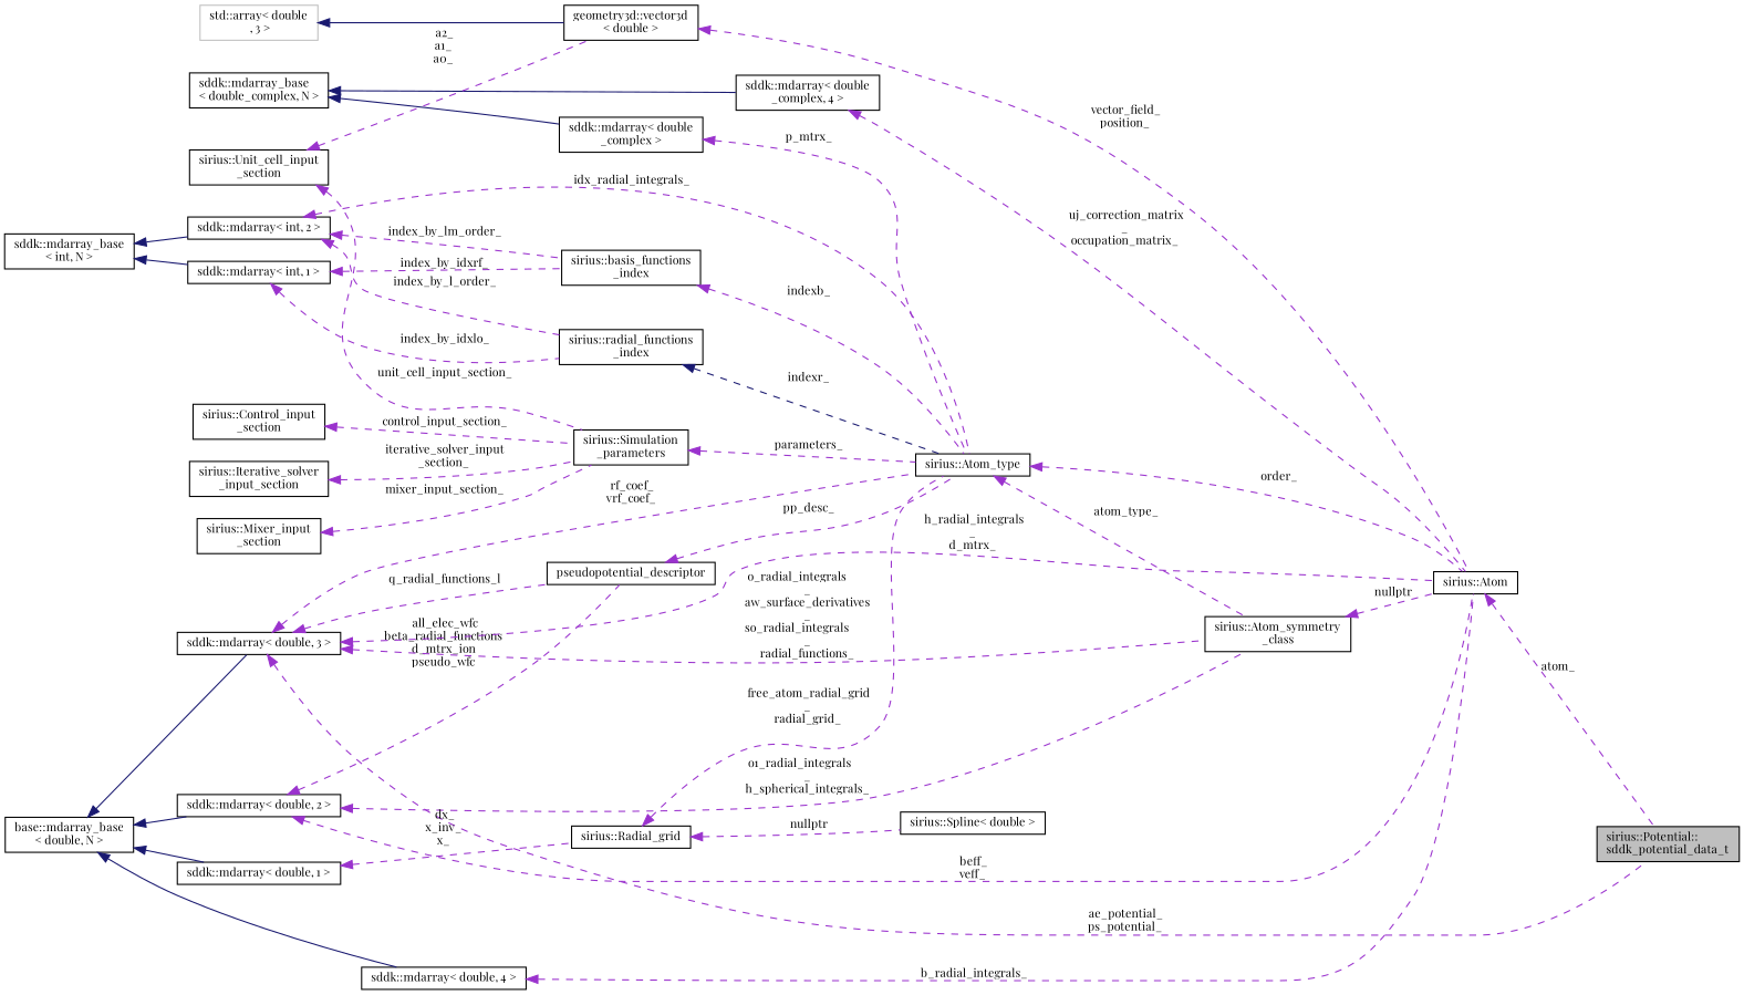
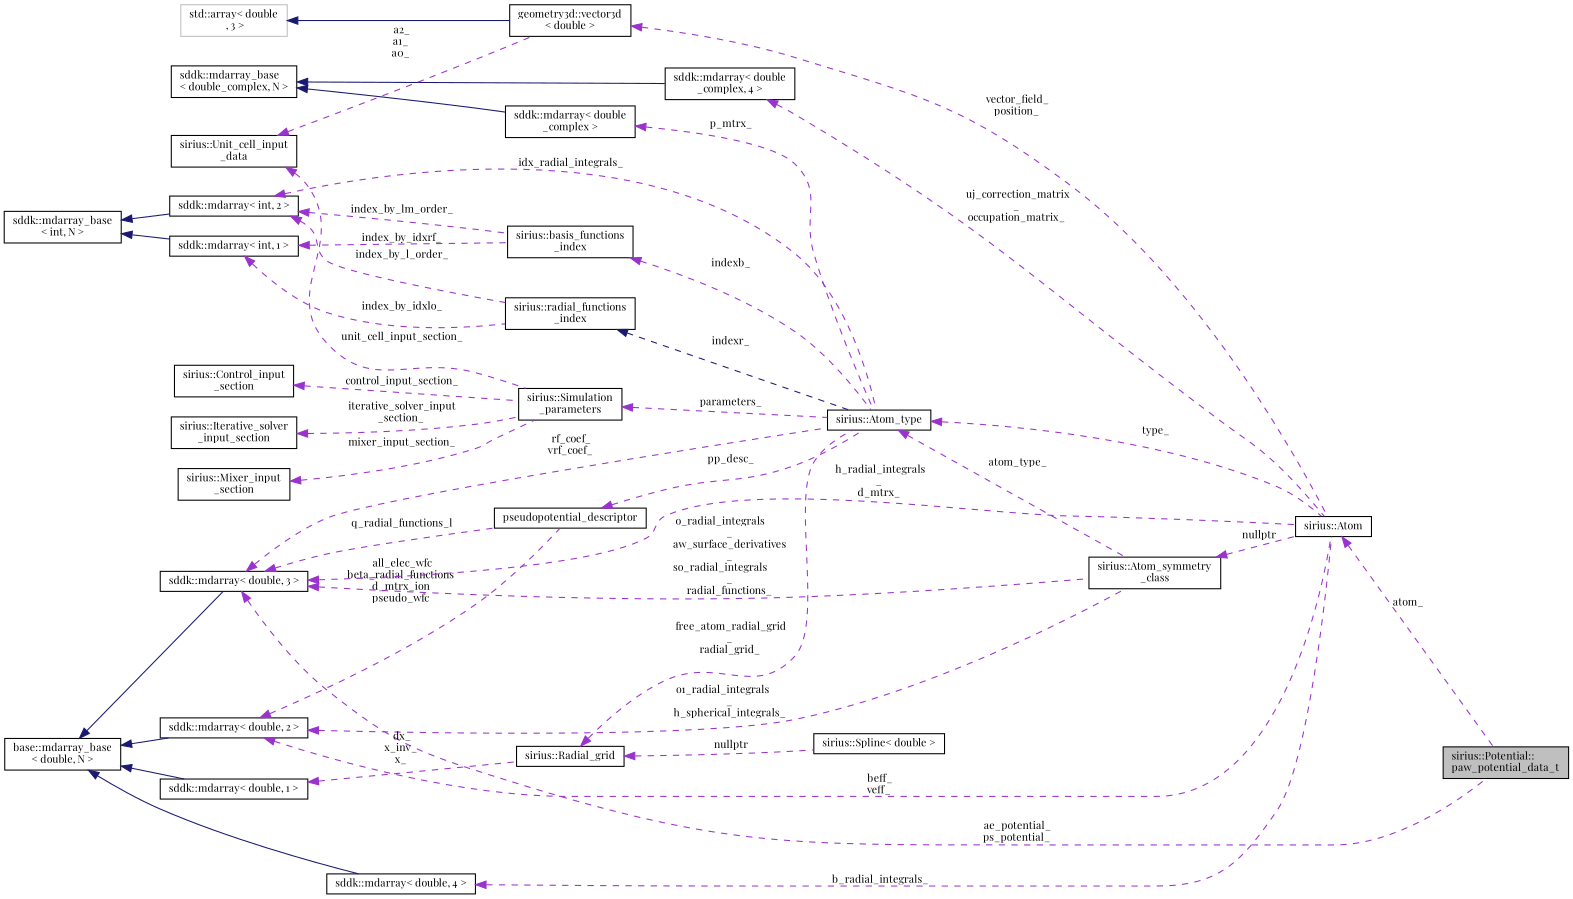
  digraph {
    fontname="Playfair Display"
    rankdir=LR
    node [color=black fillcolor=white fontname="Playfair Display" fontsize=10 shape=record style=filled]
    edge [color=darkorchid3 dir=back fontname="Playfair Display" fontsize=10 labelfontname=Helvetica labelfontsize=10 style=dashed]
-   n1 [fillcolor=grey75 fontcolor=black height=0.2 label="sirius::Potential::\lsddk_potential_data_t" width=0.4]
+   n1 [fillcolor=grey75 fontcolor=black height=0.2 label="sirius::Potential::\lpaw_potential_data_t" width=0.4]
    n2 [height=0.2 label="sirius::Atom" width=0.4]
    n3 [height=0.2 label="sddk::mdarray\< double\l_complex, 4 \>" width=0.4]
    n4 [height=0.2 label="sddk::mdarray_base\l\< double_complex, N \>" width=0.4]
    n5 [height=0.2 label="sddk::mdarray\< double\l_complex \>" width=0.4]
    n6 [height=0.2 label="sirius::Atom_type" width=0.4]
    n7 [height=0.2 label="sirius::Atom_symmetry\l_class" width=0.4]
    n8 [height=0.2 label=pseudopotential_descriptor width=0.4]
    n9 [height=0.2 label="sddk::mdarray\< double, 2 \>" width=0.4]
    n10 [height=0.2 label="base::mdarray_base\l\< double, N \>" width=0.4]
    n11 [height=0.2 label="sddk::mdarray\< double, 3 \>" width=0.4]
    n12 [height=0.2 label="sddk::mdarray\< double, 1 \>" width=0.4]
    n13 [height=0.2 label="sddk::mdarray\< double, 4 \>" width=0.4]
    n14 [height=0.2 label="sirius::Radial_grid" width=0.4]
    n15 [height=0.2 label="sddk::mdarray\< int, 2 \>" width=0.4]
    n16 [height=0.2 label="sirius::radial_functions\l_index" width=0.4]
    n17 [height=0.2 label="sirius::basis_functions\l_index" width=0.4]
    n18 [height=0.2 label="sddk::mdarray_base\l\< int, N \>" width=0.4]
    n19 [height=0.2 label="sddk::mdarray\< int, 1 \>" width=0.4]
    n20 [height=0.2 label="sirius::Spline\< double \>" width=0.4]
    n21 [height=0.2 label="sirius::Simulation\l_parameters" width=0.4]
    n22 [height=0.2 label="sirius::Iterative_solver\l_input_section" width=0.4]
-   n23 [height=0.2 label="sirius::Unit_cell_input\l_section" width=0.4]
+   n23 [height=0.2 label="sirius::Unit_cell_input\l_data" width=0.4]
    n24 [height=0.2 label="geometry3d::vector3d\l\< double \>" width=0.4]
    n25 [color=grey75 height=0.2 label="std::array\< double\l , 3 \>" width=0.4]
    n26 [height=0.2 label="sirius::Mixer_input\l_section" width=0.4]
    n27 [height=0.2 label="sirius::Control_input\l_section" width=0.4]
    n2 -> n1 [label=" atom_"]
    n3 -> n2 [label=" uj_correction_matrix\l_\noccupation_matrix_"]
    n4 -> n3 [color=midnightblue style=solid]
    n4 -> n5 [color=midnightblue style=solid]
    n5 -> n6 [label=" p_mtrx_"]
-   n6 -> n2 [label=" order_"]
+   n6 -> n2 [label=" type_"]
    n6 -> n7 [label=" atom_type_"]
    n7 -> n2 [label=" nullptr"]
    n8 -> n6 [label=" pp_desc_"]
    n9 -> n2 [label=" beff_\nveff_"]
    n9 -> n7 [label=" o1_radial_integrals\l_\nh_spherical_integrals_"]
    n9 -> n8 [label=" all_elec_wfc\nbeta_radial_functions\nd_mtrx_ion\npseudo_wfc"]
    n10 -> n9 [color=midnightblue style=solid]
    n10 -> n11 [color=midnightblue style=solid]
    n10 -> n12 [color=midnightblue style=solid]
    n10 -> n13 [color=midnightblue style=solid]
    n11 -> n1 [label=" ae_potential_\nps_potential_"]
    n11 -> n2 [label=" h_radial_integrals\l_\nd_mtrx_"]
    n11 -> n6 [label=" rf_coef_\nvrf_coef_"]
    n11 -> n7 [label=" o_radial_integrals\l_\naw_surface_derivatives\l_\nso_radial_integrals\l_\nradial_functions_"]
    n11 -> n8 [label=" q_radial_functions_l"]
    n12 -> n14 [label=" dx_\nx_inv_\nx_"]
    n13 -> n2 [label=" b_radial_integrals_"]
    n14 -> n6 [label=" free_atom_radial_grid\l_\nradial_grid_"]
    n14 -> n20 [label=" nullptr"]
    n15 -> n6 [label=" idx_radial_integrals_"]
    n15 -> n16 [label=" index_by_l_order_"]
    n15 -> n17 [label=" index_by_lm_order_"]
    n16 -> n6 [color=midnightblue label=" indexr_"]
    n17 -> n6 [label=" indexb_"]
    n18 -> n15 [color=midnightblue style=solid]
    n18 -> n19 [color=midnightblue style=solid]
    n19 -> n16 [label=" index_by_idxlo_"]
    n19 -> n17 [label=" index_by_idxrf_"]
    n21 -> n6 [label=" parameters_"]
    n22 -> n21 [label=" iterative_solver_input\l_section_"]
    n23 -> n21 [label=" unit_cell_input_section_"]
    n23 -> n24 [label=" a2_\na1_\na0_"]
    n24 -> n2 [label=" vector_field_\nposition_"]
    n25 -> n24 [color=midnightblue style=solid]
    n26 -> n21 [label=" mixer_input_section_"]
    n27 -> n21 [label=" control_input_section_"]
  }
